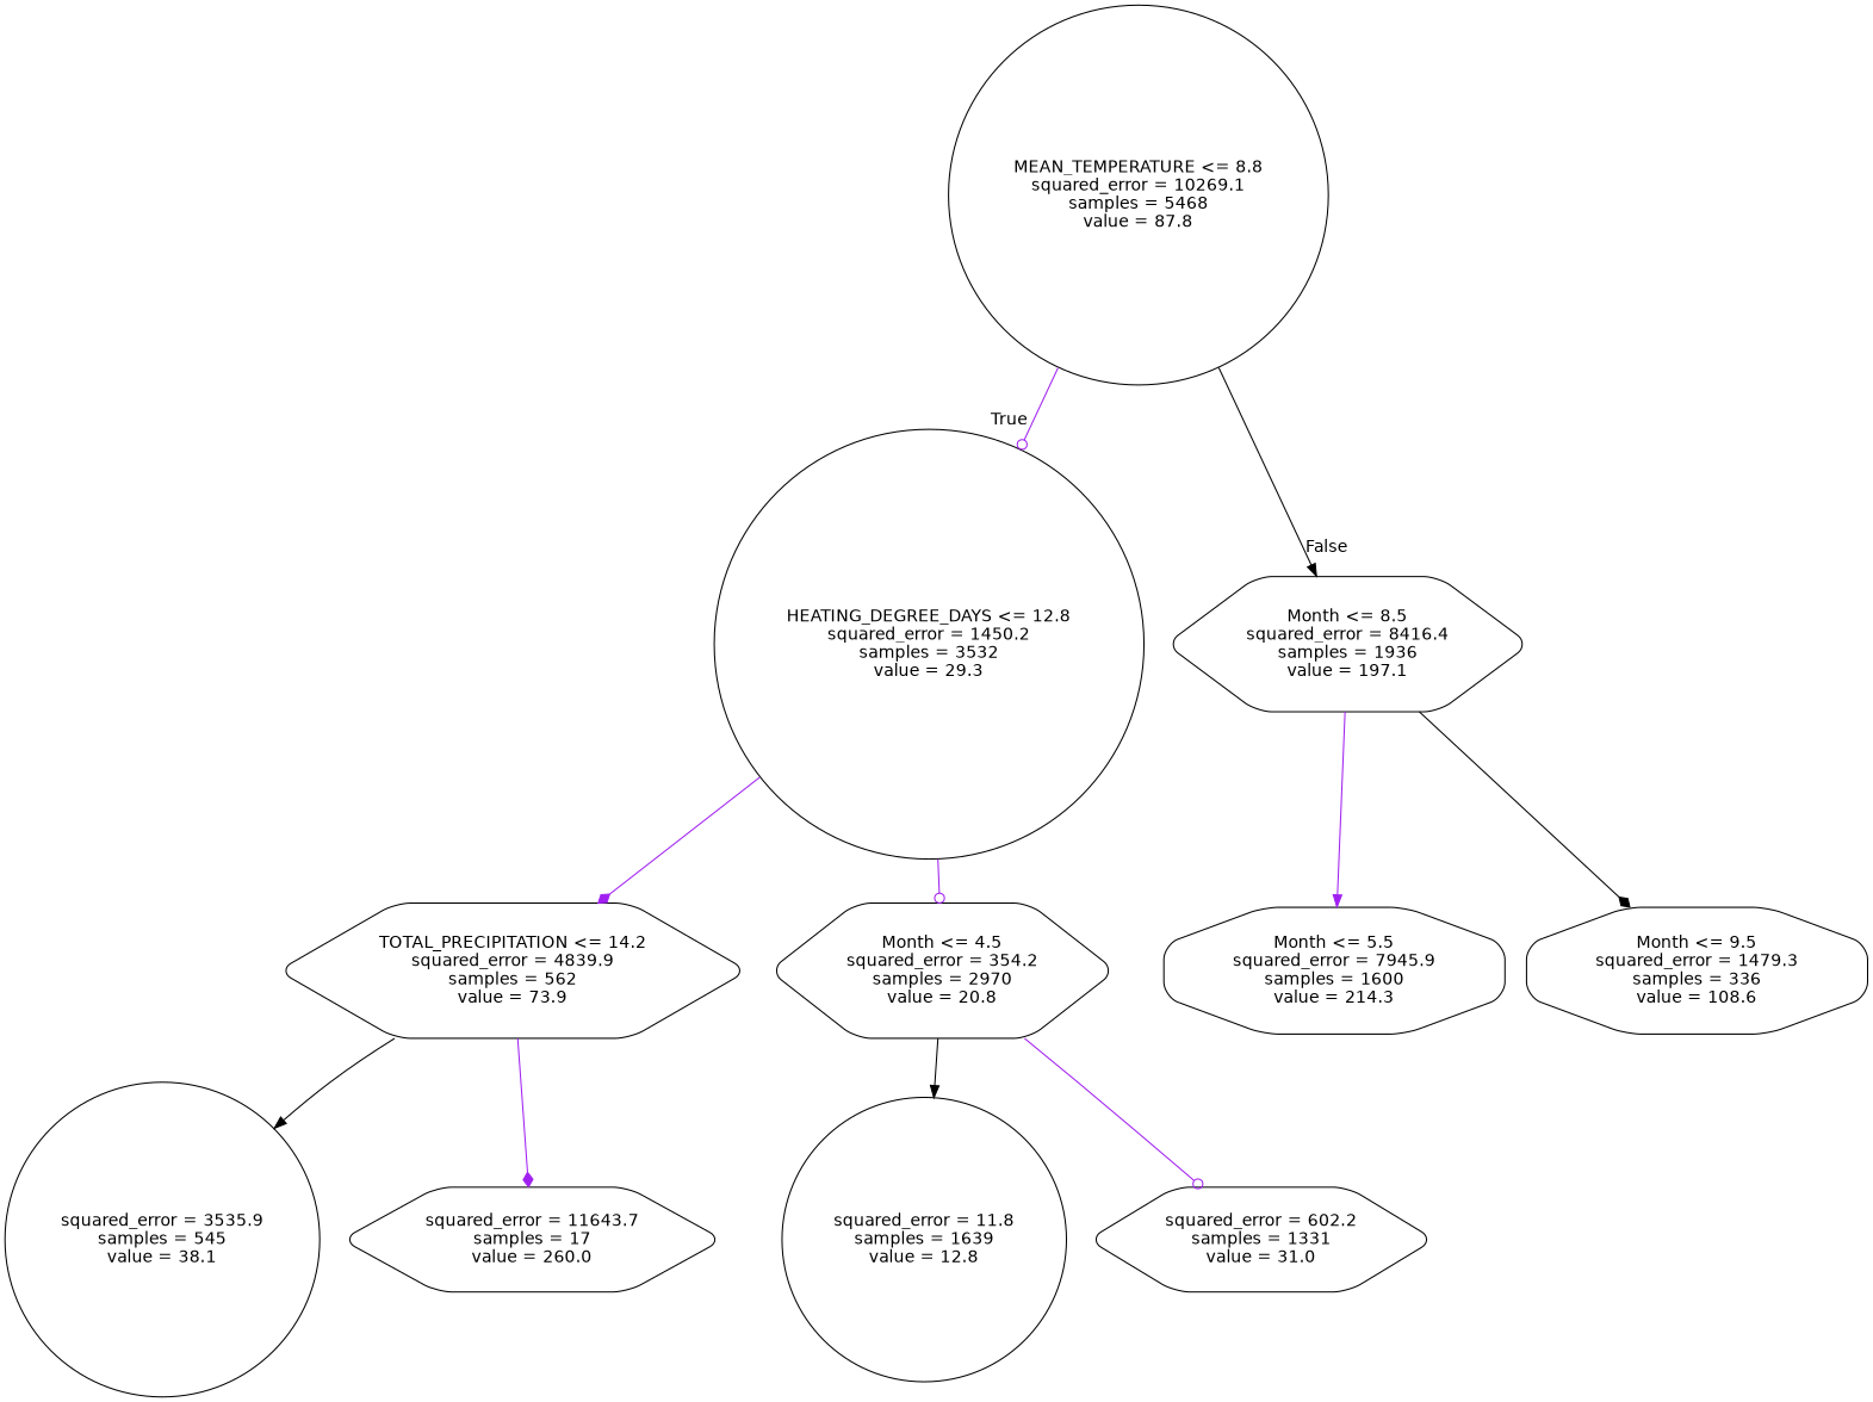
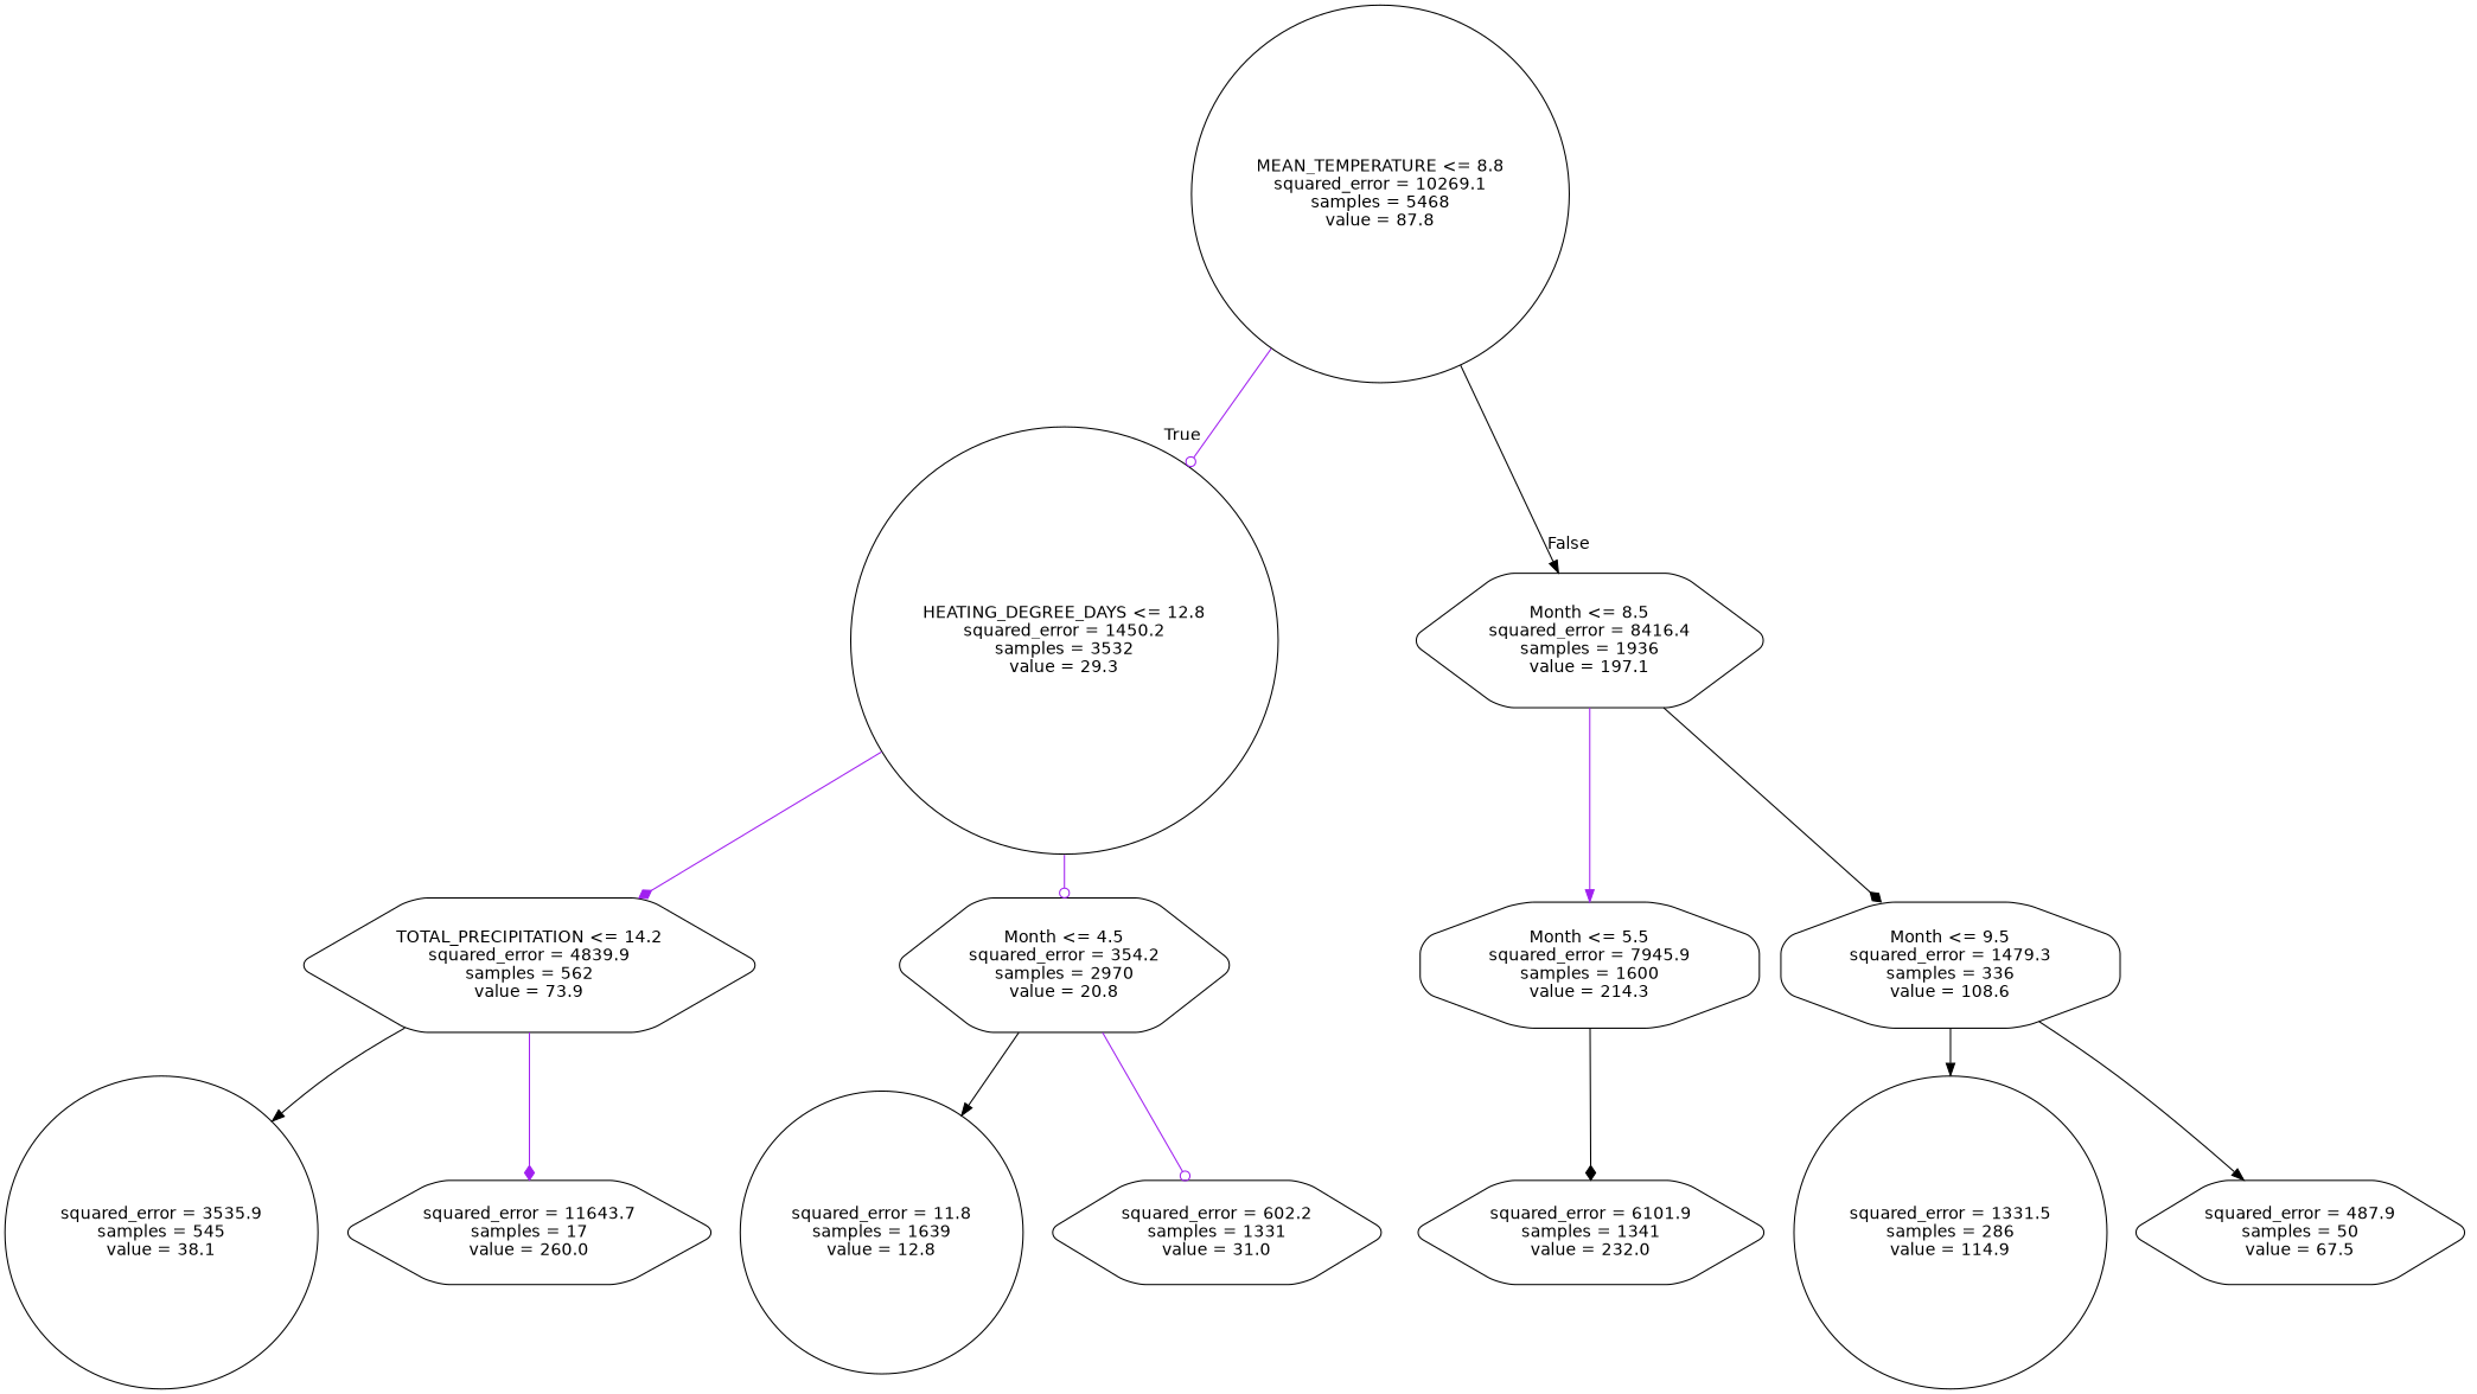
  digraph {
    node [color=black fontname=helvetica shape=hexagon style=rounded]
    edge [arrowhead=normal color=black fontname=helvetica]
    n1 [label="MEAN_TEMPERATURE <= 8.8\nsquared_error = 10269.1\nsamples = 5468\nvalue = 87.8" shape=circle]
    n2 [label="HEATING_DEGREE_DAYS <= 12.8\nsquared_error = 1450.2\nsamples = 3532\nvalue = 29.3" shape=circle]
    n3 [label="Month <= 8.5\nsquared_error = 8416.4\nsamples = 1936\nvalue = 197.1"]
    n4 [label="TOTAL_PRECIPITATION <= 14.2\nsquared_error = 4839.9\nsamples = 562\nvalue = 73.9"]
    n5 [label="Month <= 4.5\nsquared_error = 354.2\nsamples = 2970\nvalue = 20.8"]
    n6 [label="Month <= 5.5\nsquared_error = 7945.9\nsamples = 1600\nvalue = 214.3" shape=octagon]
    n7 [label="Month <= 9.5\nsquared_error = 1479.3\nsamples = 336\nvalue = 108.6" shape=octagon]
    n8 [label="squared_error = 3535.9\nsamples = 545\nvalue = 38.1" shape=circle]
    n9 [label="squared_error = 11643.7\nsamples = 17\nvalue = 260.0"]
    n10 [label="squared_error = 11.8\nsamples = 1639\nvalue = 12.8" shape=circle]
    n11 [label="squared_error = 602.2\nsamples = 1331\nvalue = 31.0"]
+   n12 [label="squared_error = 6101.9\nsamples = 1341\nvalue = 232.0"]
+   n13 [label="squared_error = 1331.5\nsamples = 286\nvalue = 114.9" shape=circle]
+   n14 [label="squared_error = 487.9\nsamples = 50\nvalue = 67.5"]
    n1 -> n2 [arrowhead=odot color=purple headlabel=True labelangle=45 labeldistance=2.5]
    n1 -> n3 [headlabel=False labelangle=-45 labeldistance=2.5]
    n2 -> n4 [arrowhead=diamond color=purple]
    n2 -> n5 [arrowhead=odot color=purple]
    n3 -> n6 [color=purple]
    n3 -> n7 [arrowhead=diamond]
    n4 -> n8
    n4 -> n9 [arrowhead=diamond color=purple]
    n5 -> n10
    n5 -> n11 [arrowhead=odot color=purple]
+   n6 -> n12 [arrowhead=diamond]
+   n7 -> n13
+   n7 -> n14
  }
